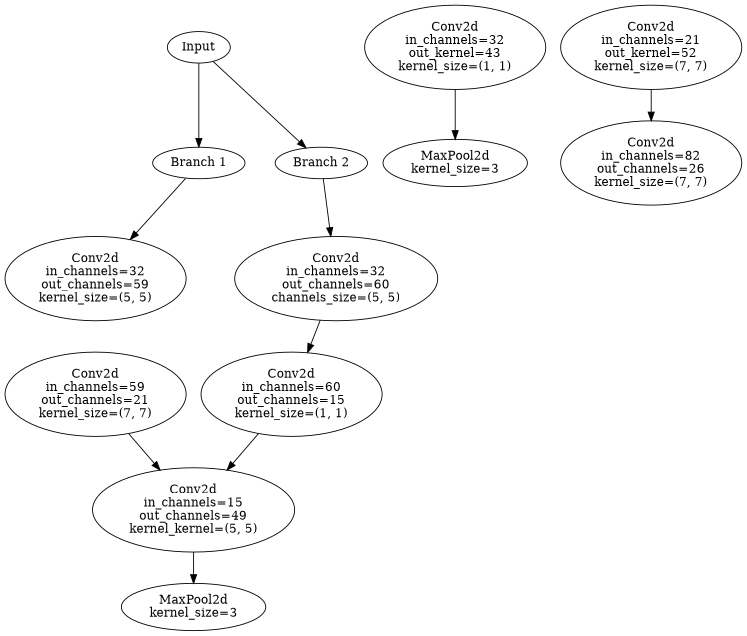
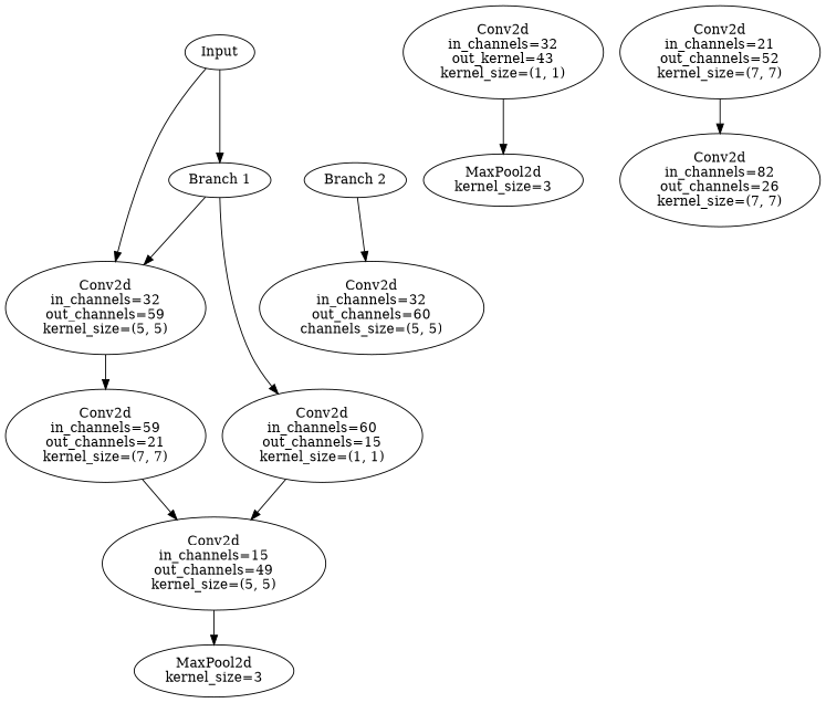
  digraph {
    n1 [label=Input]
    n2 [label="Branch 1"]
    n3 [label="Branch 2"]
    n4 [label="Conv2d\nin_channels=32\nout_channels=59\nkernel_size=(5, 5)"]
    n5 [label="Conv2d\nin_channels=32\nout_channels=60\nchannels_size=(5, 5)"]
    n6 [label="Conv2d\nin_channels=32\nout_kernel=43\nkernel_size=(1, 1)"]
    n7 [label="MaxPool2d\nkernel_size=3"]
    n8 [label="Conv2d\nin_channels=59\nout_channels=21\nkernel_size=(7, 7)"]
-   n9 [label="Conv2d\nin_channels=15\nout_channels=49\nkernel_kernel=(5, 5)"]
-   n10 [label="Conv2d\nin_channels=21\nout_kernel=52\nkernel_size=(7, 7)"]
+   n9 [label="Conv2d\nin_channels=15\nout_channels=49\nkernel_size=(5, 5)"]
+   n10 [label="Conv2d\nin_channels=21\nout_channels=52\nkernel_size=(7, 7)"]
    n11 [label="Conv2d\nin_channels=82\nout_channels=26\nkernel_size=(7, 7)"]
    n12 [label="Conv2d\nin_channels=60\nout_channels=15\nkernel_size=(1, 1)"]
    n13 [label="MaxPool2d\nkernel_size=3"]
    n1 -> n2
-   n1 -> n3
+   n1 -> n4
    n2 -> n4
    n3 -> n5
-   n5 -> n12
+   n4 -> n8
+   n2 -> n12
    n6 -> n7
    n8 -> n9
    n9 -> n13
    n10 -> n11
    n12 -> n9
  }
